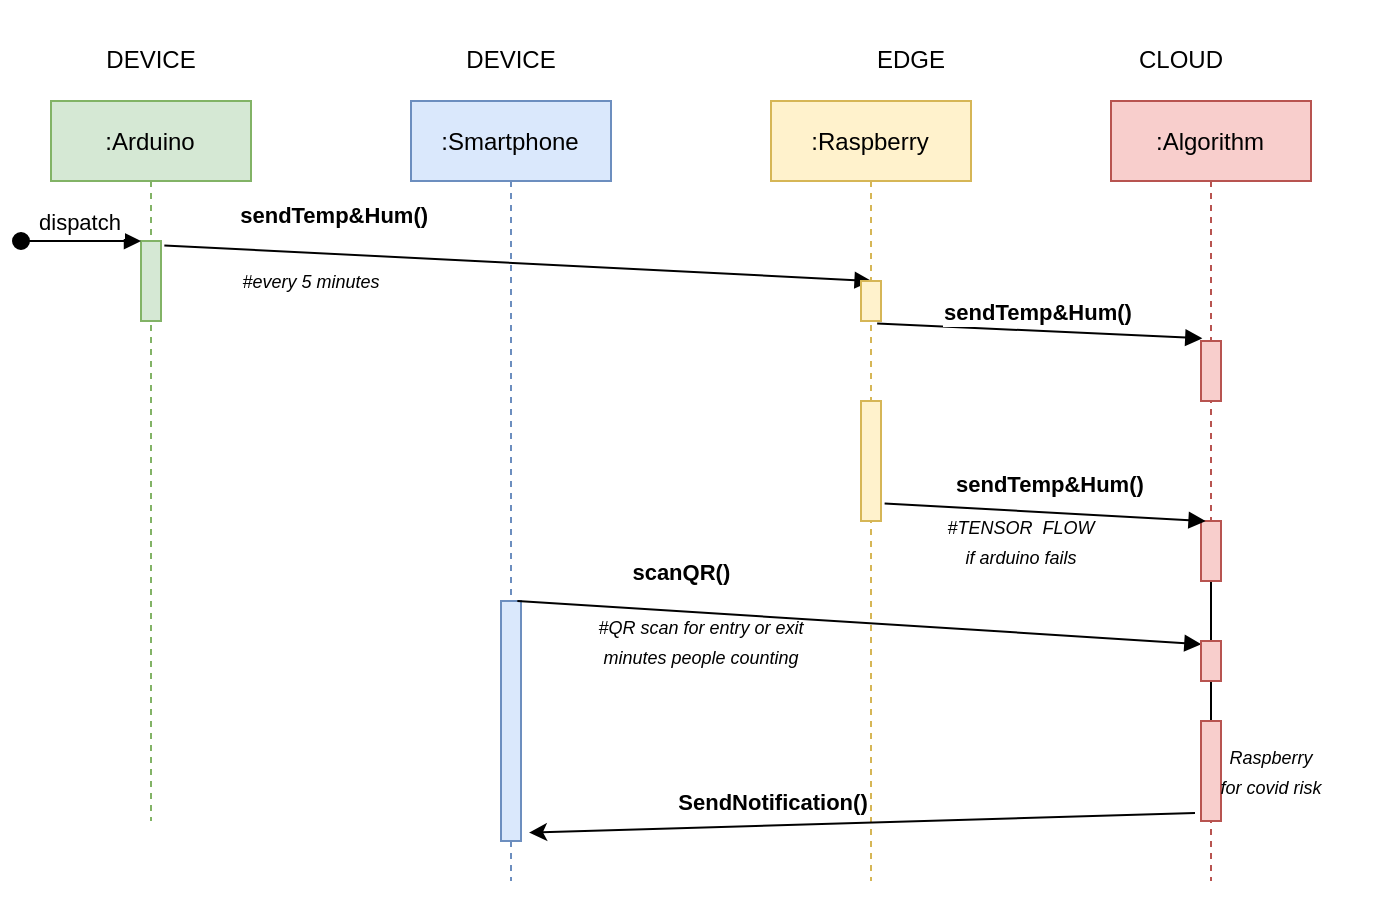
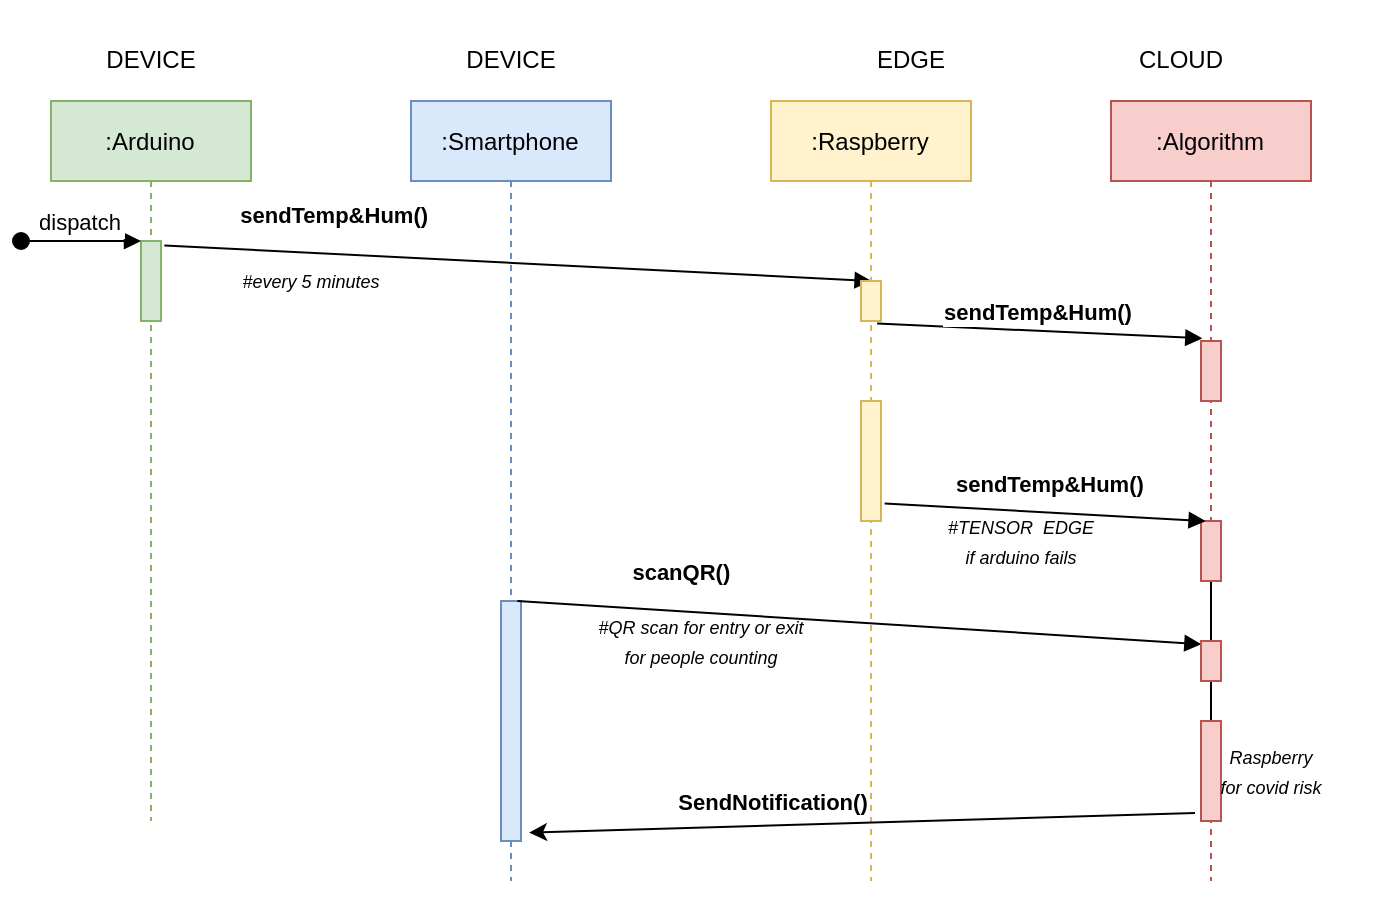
  <mxCell id="0" />
  <mxCell id="1" parent="0" />
  <mxCell id="2" value=":Arduino" style="shape=umlLifeline;perimeter=lifelinePerimeter;container=1;collapsible=0;recursiveResize=0;rounded=0;shadow=0;strokeWidth=1;fillColor=#d5e8d4;strokeColor=#82b366;" parent="1" vertex="1"><mxGeometry x="20" y="50" width="100" height="360" as="geometry" /></mxCell>
  <mxCell id="3" value="" style="points=[];perimeter=orthogonalPerimeter;rounded=0;shadow=0;strokeWidth=1;fillColor=#d5e8d4;strokeColor=#82b366;" parent="2" vertex="1"><mxGeometry x="45" y="70" width="10" height="40" as="geometry" /></mxCell>
  <mxCell id="4" value="dispatch" style="verticalAlign=bottom;startArrow=oval;endArrow=block;startSize=8;shadow=0;strokeWidth=1;" parent="2" target="3" edge="1"><mxGeometry relative="1" as="geometry"><mxPoint x="-15" y="70" as="sourcePoint" /></mxGeometry></mxCell>
  <mxCell id="5" value=":Smartphone" style="shape=umlLifeline;perimeter=lifelinePerimeter;container=1;collapsible=0;recursiveResize=0;rounded=0;shadow=0;strokeWidth=1;fillColor=#dae8fc;strokeColor=#6c8ebf;" parent="1" vertex="1"><mxGeometry x="200" y="50" width="100" height="390" as="geometry" /></mxCell>
  <mxCell id="6" value="" style="points=[];perimeter=orthogonalPerimeter;rounded=0;shadow=0;strokeWidth=1;fillColor=#dae8fc;strokeColor=#6c8ebf;" parent="5" vertex="1"><mxGeometry x="45" y="250" width="10" height="120" as="geometry" /></mxCell>
  <mxCell id="7" value="sendTemp&amp;Hum()" style="verticalAlign=bottom;endArrow=block;entryX=0.53;entryY=0;shadow=0;strokeWidth=1;entryDx=0;entryDy=0;entryPerimeter=0;fontStyle=1;exitX=1.167;exitY=0.055;exitDx=0;exitDy=0;exitPerimeter=0;" parent="1" source="3" target="11" edge="1"><mxGeometry x="-0.521" y="10" relative="1" as="geometry"><mxPoint x="175" y="130" as="sourcePoint" /><mxPoint as="offset" /></mxGeometry></mxCell>
  <mxCell id="8" value="DEVICE" style="text;html=1;align=center;verticalAlign=middle;resizable=0;points=[];autosize=1;strokeColor=none;" vertex="1" parent="1"><mxGeometry x="40" y="20" width="60" height="20" as="geometry" /></mxCell>
  <mxCell id="9" value="DEVICE" style="text;html=1;align=center;verticalAlign=middle;resizable=0;points=[];autosize=1;strokeColor=none;" vertex="1" parent="1"><mxGeometry x="220" y="20" width="60" height="20" as="geometry" /></mxCell>
  <mxCell id="10" value=":Raspberry" style="shape=umlLifeline;perimeter=lifelinePerimeter;container=1;collapsible=0;recursiveResize=0;rounded=0;shadow=0;strokeWidth=1;fillColor=#fff2cc;strokeColor=#d6b656;" vertex="1" parent="1"><mxGeometry x="380" y="50" width="100" height="390" as="geometry" /></mxCell>
  <mxCell id="11" value="" style="points=[];perimeter=orthogonalPerimeter;rounded=0;shadow=0;strokeWidth=1;fillColor=#fff2cc;strokeColor=#d6b656;" vertex="1" parent="10"><mxGeometry x="45" y="90" width="10" height="20" as="geometry" /></mxCell>
  <mxCell id="12" value="EDGE" style="text;html=1;align=center;verticalAlign=middle;resizable=0;points=[];autosize=1;strokeColor=none;" vertex="1" parent="1"><mxGeometry x="425" y="20" width="50" height="20" as="geometry" /></mxCell>
  <mxCell id="13" value="&lt;i&gt;&lt;font style=&quot;font-size: 9px&quot;&gt;#every 5 minutes&lt;/font&gt;&lt;/i&gt;" style="text;html=1;align=center;verticalAlign=middle;resizable=0;points=[];autosize=1;strokeColor=none;" vertex="1" parent="1"><mxGeometry x="110" y="130" width="80" height="20" as="geometry" /></mxCell>
  <mxCell id="14" value=":Algorithm" style="shape=umlLifeline;perimeter=lifelinePerimeter;container=1;collapsible=0;recursiveResize=0;rounded=0;shadow=0;strokeWidth=1;fillColor=#f8cecc;strokeColor=#b85450;" vertex="1" parent="1"><mxGeometry x="550" y="50" width="100" height="390" as="geometry" /></mxCell>
  <mxCell id="15" value="" style="points=[];perimeter=orthogonalPerimeter;rounded=0;shadow=0;strokeWidth=1;fillColor=#f8cecc;strokeColor=#b85450;" vertex="1" parent="14"><mxGeometry x="45" y="120" width="10" height="30" as="geometry" /></mxCell>
  <mxCell id="16" value="sendTemp&amp;Hum()" style="verticalAlign=bottom;endArrow=block;shadow=0;strokeWidth=1;fontStyle=1;exitX=0.807;exitY=1.062;exitDx=0;exitDy=0;exitPerimeter=0;entryX=0.067;entryY=-0.044;entryDx=0;entryDy=0;entryPerimeter=0;" edge="1" parent="1" source="11" target="15"><mxGeometry relative="1" as="geometry"><mxPoint x="440" y="150" as="sourcePoint" /><mxPoint x="600" y="150" as="targetPoint" /><mxPoint as="offset" /></mxGeometry></mxCell>
  <mxCell id="17" value="" style="points=[];perimeter=orthogonalPerimeter;rounded=0;shadow=0;strokeWidth=1;fillColor=#fff2cc;strokeColor=#d6b656;" vertex="1" parent="1"><mxGeometry x="425" y="200" width="10" height="60" as="geometry" /></mxCell>
  <mxCell id="18" value="" style="edgeStyle=orthogonalEdgeStyle;rounded=0;orthogonalLoop=1;jettySize=auto;html=1;" edge="1" parent="1" source="19"><mxGeometry relative="1" as="geometry"><mxPoint x="600" y="370" as="targetPoint" /></mxGeometry></mxCell>
  <mxCell id="19" value="" style="points=[];perimeter=orthogonalPerimeter;rounded=0;shadow=0;strokeWidth=1;fillColor=#f8cecc;strokeColor=#b85450;" vertex="1" parent="1"><mxGeometry x="595" y="260" width="10" height="30" as="geometry" /></mxCell>
  <mxCell id="20" value="sendTemp&amp;Hum()" style="verticalAlign=bottom;endArrow=block;shadow=0;strokeWidth=1;fontStyle=1;exitX=1.181;exitY=0.854;exitDx=0;exitDy=0;exitPerimeter=0;entryX=0.229;entryY=0.002;entryDx=0;entryDy=0;entryPerimeter=0;" edge="1" parent="1" source="17" target="19"><mxGeometry x="0.034" y="5" relative="1" as="geometry"><mxPoint x="435" y="206.24" as="sourcePoint" /><mxPoint x="601.93" y="205" as="targetPoint" /><mxPoint as="offset" /></mxGeometry></mxCell>
- <mxCell id="21" value="&lt;i&gt;&lt;font style=&quot;font-size: 9px&quot;&gt;#TENSOR&amp;nbsp; FLOW&lt;br&gt;if arduino fails&lt;br&gt;&lt;/font&gt;&lt;/i&gt;" style="text;html=1;align=center;verticalAlign=middle;resizable=0;points=[];autosize=1;strokeColor=none;" vertex="1" parent="1"><mxGeometry x="460" y="250" width="90" height="40" as="geometry" /></mxCell>
+ <mxCell id="21" value="&lt;i&gt;&lt;font style=&quot;font-size: 9px&quot;&gt;#TENSOR&amp;nbsp; EDGE&lt;br&gt;if arduino fails&lt;br&gt;&lt;/font&gt;&lt;/i&gt;" style="text;html=1;align=center;verticalAlign=middle;resizable=0;points=[];autosize=1;strokeColor=none;" vertex="1" parent="1"><mxGeometry x="460" y="250" width="90" height="40" as="geometry" /></mxCell>
  <mxCell id="22" value="scanQR()" style="verticalAlign=bottom;endArrow=block;shadow=0;strokeWidth=1;fontStyle=1;exitX=1.167;exitY=0.055;exitDx=0;exitDy=0;exitPerimeter=0;entryX=0.02;entryY=0.08;entryDx=0;entryDy=0;entryPerimeter=0;" edge="1" parent="1" target="24"><mxGeometry x="-0.521" y="10" relative="1" as="geometry"><mxPoint x="253.19" y="300" as="sourcePoint" /><mxPoint x="570" y="310" as="targetPoint" /><mxPoint as="offset" /></mxGeometry></mxCell>
- <mxCell id="23" value="&lt;i&gt;&lt;font style=&quot;font-size: 9px&quot;&gt;#QR scan for entry or exit&lt;br&gt;minutes people counting&lt;br&gt;&lt;/font&gt;&lt;/i&gt;" style="text;html=1;align=center;verticalAlign=middle;resizable=0;points=[];autosize=1;strokeColor=none;" vertex="1" parent="1"><mxGeometry x="285" y="300" width="120" height="40" as="geometry" /></mxCell>
+ <mxCell id="23" value="&lt;i&gt;&lt;font style=&quot;font-size: 9px&quot;&gt;#QR scan for entry or exit&lt;br&gt;for people counting&lt;br&gt;&lt;/font&gt;&lt;/i&gt;" style="text;html=1;align=center;verticalAlign=middle;resizable=0;points=[];autosize=1;strokeColor=none;" vertex="1" parent="1"><mxGeometry x="285" y="300" width="120" height="40" as="geometry" /></mxCell>
  <mxCell id="24" value="" style="points=[];perimeter=orthogonalPerimeter;rounded=0;shadow=0;strokeWidth=1;fillColor=#f8cecc;strokeColor=#b85450;" vertex="1" parent="1"><mxGeometry x="595" y="320" width="10" height="20" as="geometry" /></mxCell>
  <mxCell id="25" value="" style="points=[];perimeter=orthogonalPerimeter;rounded=0;shadow=0;strokeWidth=1;fillColor=#f8cecc;strokeColor=#b85450;" vertex="1" parent="1"><mxGeometry x="595" y="360" width="10" height="50" as="geometry" /></mxCell>
  <mxCell id="26" value="" style="endArrow=classic;html=1;entryX=1.4;entryY=0.965;entryDx=0;entryDy=0;entryPerimeter=0;" edge="1" parent="1" target="6"><mxGeometry width="50" height="50" relative="1" as="geometry"><mxPoint x="592" y="406" as="sourcePoint" /><mxPoint x="260" y="406" as="targetPoint" /></mxGeometry></mxCell>
  <mxCell id="27" value="&lt;b&gt;SendNotification()&lt;/b&gt;" style="edgeLabel;html=1;align=center;verticalAlign=middle;resizable=0;points=[];" vertex="1" connectable="0" parent="26"><mxGeometry x="0.055" relative="1" as="geometry"><mxPoint x="-36" y="-11" as="offset" /></mxGeometry></mxCell>
  <mxCell id="28" value="&lt;i&gt;&lt;font style=&quot;font-size: 9px&quot;&gt;Raspberry&lt;br&gt;for covid risk&lt;br&gt;&lt;/font&gt;&lt;/i&gt;" style="text;html=1;align=center;verticalAlign=middle;resizable=0;points=[];autosize=1;strokeColor=none;" vertex="1" parent="1"><mxGeometry x="595" y="365" width="70" height="40" as="geometry" /></mxCell>
  <mxCell id="29" value="CLOUD" style="text;html=1;align=center;verticalAlign=middle;resizable=0;points=[];autosize=1;strokeColor=none;" vertex="1" parent="1"><mxGeometry x="555" y="20" width="60" height="20" as="geometry" /></mxCell>
